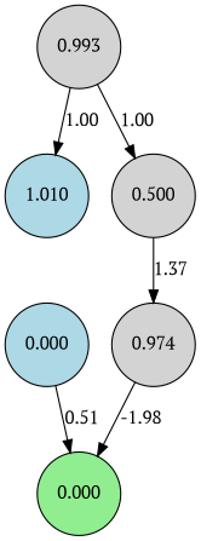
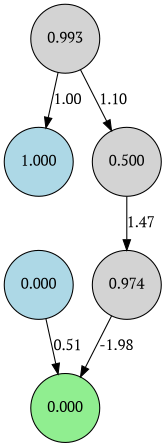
  digraph {
    fontname="PT Serif"
    rankdir=TB
    node [fillcolor=lightgray fontname="PT Serif" shape=circle style=filled]
    edge [fontname="PT Serif"]
    n1 [fillcolor=lightblue label=0.000]
    n2 [fillcolor=lightgreen label=0.000]
-   n3 [fillcolor=lightblue label=1.010]
+   n3 [fillcolor=lightblue label=1.000]
    n4 [label=0.993]
    n5 [label=0.500]
    n6 [label=0.974]
    n1 -> n2 [label=0.51]
    n4 -> n3 [label=1.00]
-   n4 -> n5 [label=1.00]
-   n5 -> n6 [label=1.37]
+   n4 -> n5 [label=1.10]
+   n5 -> n6 [label=1.47]
    n6 -> n2 [label=-1.98]
  }
